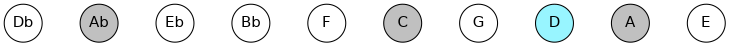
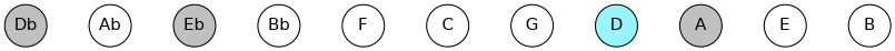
  graph {
    mindist=.1
    rankdir=LR
    node [fillcolor=white fontname=Helvetica margin=0 shape=circle style=filled]
    edge [style=invis]
    E
-   Db
-   Ab [fillcolor=gray]
-   Eb
+   B
+   Db [fillcolor=gray]
+   Ab
+   Eb [fillcolor=gray]
    Bb
    F
-   C [fillcolor=gray]
+   C
    G
    D [fillcolor=cadetblue1]
    A [fillcolor=gray]
    subgraph sub_1 {
      E
+     B
      Db
      Ab
      Eb
      Bb
      F
      C
      G
      D
      A
    }
+   E -- B
    Db -- Ab
    Ab -- Eb
    Eb -- Bb
    Bb -- F
    F -- C
    C -- G
    G -- D
    D -- A
    A -- E
  }
